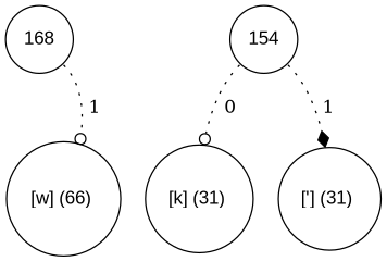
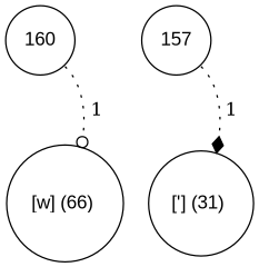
  digraph {
    node [fontname=Arial shape=circle]
    edge [arrowhead=odot style=dotted tailport=se]
    n1 [label="[w] (66) " width=0.5]
-   160 [width=0.5 label=168]
-   n3 [label=154 width=0.5]
+   160 [width=0.5]
+   n3 [label=157 width=0.5]
    n4 [label="['] (31) " width=0.5]
-   n5 [label="[k] (31) " width=0.5]
    160 -> n1 [label=" 1"]
    n3 -> n4 [arrowhead=diamond label=" 1"]
-   n3 -> n5 [label=" 0" tailport=sw]
  }
